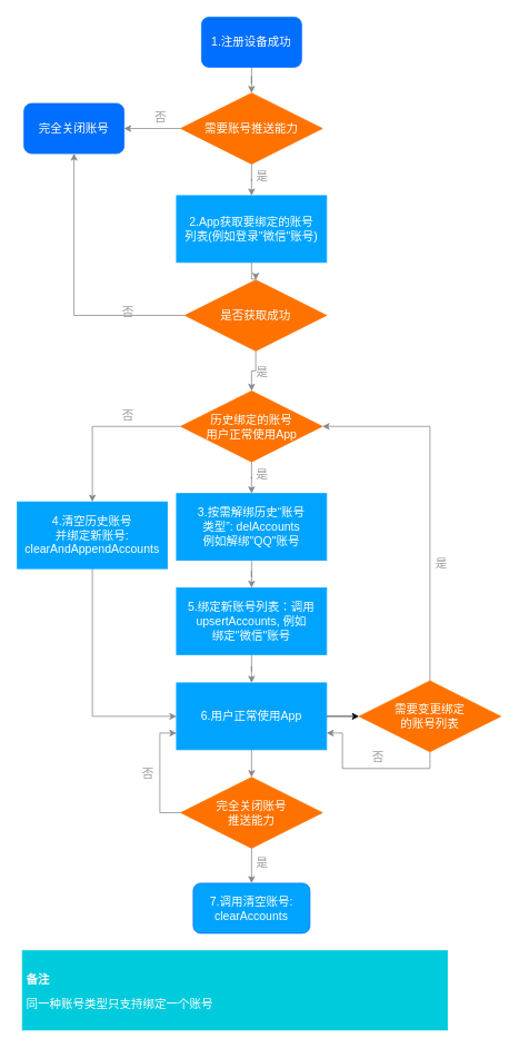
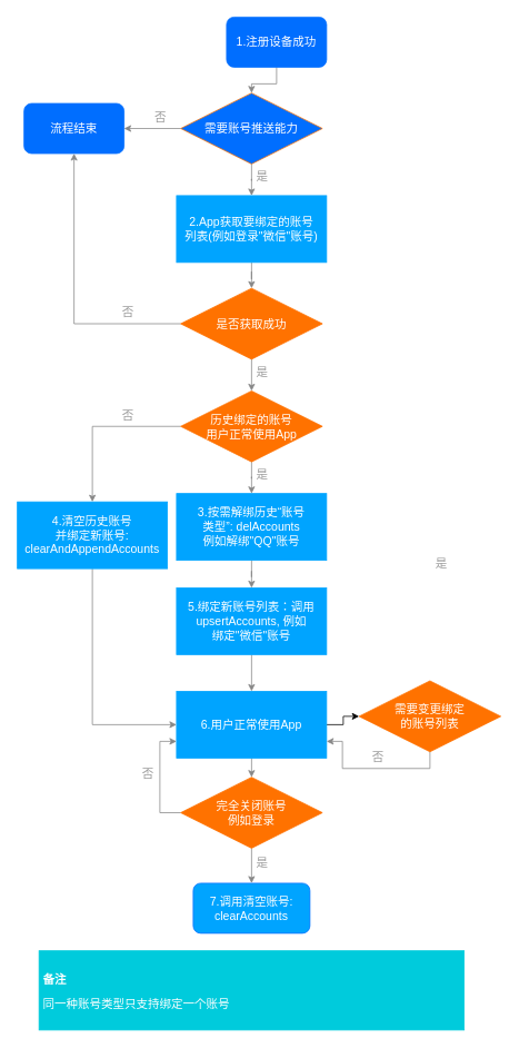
  <mxCell id="0" />
  <mxCell id="1" parent="0" />
  <mxCell id="2" style="edgeStyle=orthogonalEdgeStyle;rounded=0;orthogonalLoop=1;jettySize=auto;html=1;entryX=0.5;entryY=0;entryDx=0;entryDy=0;fontSize=14;fontColor=#FFFFFF;strokeColor=#878787;" edge="1" parent="1" source="3" target="7"><mxGeometry relative="1" as="geometry" /></mxCell>
- <mxCell id="3" value="&lt;font face=&quot;helvetica&quot; style=&quot;font-size: 14px;&quot;&gt;1.注册设备成功&lt;/font&gt;" style="rounded=1;whiteSpace=wrap;html=1;fillColor=#006EFF;strokeColor=#006EFF;fontColor=#FFFFFF;fontSize=14;" parent="1" vertex="1"><mxGeometry x="241" y="20" width="120" height="60" as="geometry" /></mxCell>
+ <mxCell id="3" value="&lt;font face=&quot;helvetica&quot; style=&quot;font-size: 14px;&quot;&gt;1.注册设备成功&lt;/font&gt;" style="rounded=1;whiteSpace=wrap;html=1;fillColor=#006EFF;strokeColor=#006EFF;fontColor=#FFFFFF;fontSize=14;" parent="1" vertex="1"><mxGeometry x="271" y="20" width="120" height="60" as="geometry" /></mxCell>
  <mxCell id="4" value="是" style="text;html=1;strokeColor=none;fillColor=none;align=center;verticalAlign=middle;whiteSpace=wrap;rounded=0;fontSize=14;fontColor=#999999;" parent="1" vertex="1"><mxGeometry x="302" y="199" width="24" height="24" as="geometry" /></mxCell>
  <mxCell id="5" style="edgeStyle=orthogonalEdgeStyle;rounded=0;orthogonalLoop=1;jettySize=auto;html=1;exitX=0;exitY=0.5;exitDx=0;exitDy=0;entryX=1;entryY=0.5;entryDx=0;entryDy=0;fontColor=#FFFFFF;fontSize=14;strokeColor=#878787;" parent="1" source="7" target="8" edge="1"><mxGeometry relative="1" as="geometry" /></mxCell>
  <mxCell id="6" style="edgeStyle=orthogonalEdgeStyle;rounded=0;orthogonalLoop=1;jettySize=auto;html=1;entryX=0.5;entryY=0;entryDx=0;entryDy=0;fontSize=14;fontColor=#FFFFFF;strokeColor=#878787;" edge="1" parent="1" source="7" target="11"><mxGeometry relative="1" as="geometry" /></mxCell>
- <mxCell id="7" value="需要账号推送能力" style="rhombus;whiteSpace=wrap;html=1;fillColor=#FF7200;strokeColor=#FF7200;fontColor=#FFFFFF;fontSize=14;" parent="1" vertex="1"><mxGeometry x="216" y="111" width="170" height="85" as="geometry" /></mxCell>
- <mxCell id="8" value="&lt;font face=&quot;helvetica&quot; style=&quot;font-size: 14px;&quot;&gt;完全关闭账号&lt;br style=&quot;font-size: 14px;&quot;&gt;&lt;/font&gt;" style="rounded=1;whiteSpace=wrap;html=1;fillColor=#006EFF;strokeColor=#006EFF;fontColor=#FFFFFF;fontSize=14;" parent="1" vertex="1"><mxGeometry x="28" y="123.5" width="120" height="60" as="geometry" /></mxCell>
+ <mxCell id="7" value="需要账号推送能力" style="rhombus;whiteSpace=wrap;html=1;fillColor=#006eff;strokeColor=#FF7200;fontColor=#FFFFFF;fontSize=14;" parent="1" vertex="1"><mxGeometry x="216" y="111" width="170" height="85" as="geometry" /></mxCell>
+ <mxCell id="8" value="&lt;font face=&quot;helvetica&quot; style=&quot;font-size: 14px;&quot;&gt;流程结束&lt;br style=&quot;font-size: 14px;&quot;&gt;&lt;/font&gt;" style="rounded=1;whiteSpace=wrap;html=1;fillColor=#006EFF;strokeColor=#006EFF;fontColor=#FFFFFF;fontSize=14;" parent="1" vertex="1"><mxGeometry x="28" y="123.5" width="120" height="60" as="geometry" /></mxCell>
  <mxCell id="9" value="否" style="text;html=1;strokeColor=none;fillColor=none;align=center;verticalAlign=middle;whiteSpace=wrap;rounded=0;fontSize=14;fontColor=#999999;" parent="1" vertex="1"><mxGeometry x="180" y="128" width="24" height="24" as="geometry" /></mxCell>
  <mxCell id="10" style="edgeStyle=orthogonalEdgeStyle;rounded=0;orthogonalLoop=1;jettySize=auto;html=1;entryX=0.5;entryY=0;entryDx=0;entryDy=0;fontSize=14;fontColor=#FFFFFF;strokeColor=#878787;" edge="1" parent="1" source="11" target="14"><mxGeometry relative="1" as="geometry" /></mxCell>
  <mxCell id="11" value="&lt;font face=&quot;helvetica&quot; style=&quot;font-size: 14px&quot;&gt;2.App获取要绑定的账号&lt;br&gt;列表(例如登录&quot;微信&quot;账号)&lt;/font&gt;" style="rounded=0;whiteSpace=wrap;html=1;fillColor=#00A4FF;strokeColor=#00A4FF;fontColor=#FFFFFF;fontSize=14;" parent="1" vertex="1"><mxGeometry x="211" y="234" width="180" height="80" as="geometry" /></mxCell>
  <mxCell id="12" style="edgeStyle=orthogonalEdgeStyle;rounded=0;orthogonalLoop=1;jettySize=auto;html=1;exitX=0.5;exitY=1;exitDx=0;exitDy=0;entryX=0.5;entryY=0;entryDx=0;entryDy=0;fontColor=#FFFFFF;fontSize=14;strokeColor=#878787;" parent="1" source="14" target="18" edge="1"><mxGeometry relative="1" as="geometry" /></mxCell>
  <mxCell id="13" style="edgeStyle=orthogonalEdgeStyle;rounded=0;orthogonalLoop=1;jettySize=auto;html=1;entryX=0.5;entryY=1;entryDx=0;entryDy=0;fontSize=14;fontColor=#FFFFFF;strokeColor=#878787;" edge="1" parent="1" source="14" target="8"><mxGeometry relative="1" as="geometry" /></mxCell>
- <mxCell id="14" value="是否获取成功" style="rhombus;whiteSpace=wrap;html=1;fillColor=#FF7200;strokeColor=#FF7200;fontColor=#FFFFFF;fontSize=14;" parent="1" vertex="1"><mxGeometry x="221" y="335" width="170" height="85" as="geometry" /></mxCell>
+ <mxCell id="14" value="是否获取成功" style="rhombus;whiteSpace=wrap;html=1;fillColor=#FF7200;strokeColor=#FF7200;fontColor=#FFFFFF;fontSize=14;" parent="1" vertex="1"><mxGeometry x="216" y="345" width="170" height="85" as="geometry" /></mxCell>
  <mxCell id="15" value="否" style="text;html=1;strokeColor=none;fillColor=none;align=center;verticalAlign=middle;whiteSpace=wrap;rounded=0;fontSize=14;fontColor=#999999;" parent="1" vertex="1"><mxGeometry x="141" y="362" width="24" height="24" as="geometry" /></mxCell>
  <mxCell id="16" style="edgeStyle=orthogonalEdgeStyle;rounded=0;orthogonalLoop=1;jettySize=auto;html=1;exitX=0;exitY=0.5;exitDx=0;exitDy=0;entryX=0.5;entryY=0;entryDx=0;entryDy=0;fontColor=#FFFFFF;fontSize=14;strokeColor=#878787;" parent="1" source="18" target="26" edge="1"><mxGeometry relative="1" as="geometry" /></mxCell>
  <mxCell id="17" style="edgeStyle=orthogonalEdgeStyle;rounded=0;orthogonalLoop=1;jettySize=auto;html=1;entryX=0.5;entryY=0;entryDx=0;entryDy=0;fontSize=14;fontColor=#FFFFFF;strokeColor=#878787;" edge="1" parent="1" source="18" target="21"><mxGeometry relative="1" as="geometry" /></mxCell>
  <mxCell id="18" value="历史绑定的账号&lt;br&gt;用户正常使用App" style="rhombus;whiteSpace=wrap;html=1;fillColor=#FF7200;strokeColor=#FF7200;fontColor=#FFFFFF;fontSize=14;" parent="1" vertex="1"><mxGeometry x="216" y="468" width="170" height="85" as="geometry" /></mxCell>
  <mxCell id="19" value="是" style="text;html=1;strokeColor=none;fillColor=none;align=center;verticalAlign=middle;whiteSpace=wrap;rounded=0;fontSize=14;fontColor=#999999;" parent="1" vertex="1"><mxGeometry x="302" y="433" width="24" height="24" as="geometry" /></mxCell>
  <mxCell id="20" style="edgeStyle=orthogonalEdgeStyle;rounded=0;orthogonalLoop=1;jettySize=auto;html=1;entryX=0.5;entryY=0;entryDx=0;entryDy=0;fontSize=14;fontColor=#FFFFFF;strokeColor=#878787;" edge="1" parent="1" source="21" target="23"><mxGeometry relative="1" as="geometry" /></mxCell>
  <mxCell id="21" value="&lt;font style=&quot;font-size: 14px&quot;&gt;&lt;font face=&quot;helvetica&quot; style=&quot;font-size: 14px&quot;&gt;3.按需解绑历史“账号&lt;br&gt;类型”:&amp;nbsp;&lt;/font&gt;&lt;span style=&quot;font-family: &amp;#34;helvetica&amp;#34; ; font-size: 14px&quot;&gt;delAccounts&lt;br&gt;例如解绑&quot;QQ&quot;账号&lt;/span&gt;&lt;/font&gt;" style="rounded=0;whiteSpace=wrap;html=1;fillColor=#00A4FF;strokeColor=#00A4FF;fontColor=#FFFFFF;fontSize=14;" parent="1" vertex="1"><mxGeometry x="211" y="591" width="180" height="80" as="geometry" /></mxCell>
  <mxCell id="22" style="edgeStyle=orthogonalEdgeStyle;rounded=0;orthogonalLoop=1;jettySize=auto;html=1;entryX=0.5;entryY=0;entryDx=0;entryDy=0;fontSize=14;fontColor=#FFFFFF;strokeColor=#878787;" edge="1" parent="1" source="23" target="30"><mxGeometry relative="1" as="geometry" /></mxCell>
  <mxCell id="23" value="&lt;font style=&quot;font-size: 14px&quot;&gt;&lt;font face=&quot;helvetica&quot; style=&quot;font-size: 14px&quot;&gt;5.绑定新账号列表：调用&lt;br&gt;&lt;/font&gt;&lt;span style=&quot;font-family: &amp;#34;helvetica&amp;#34; ; font-size: 14px&quot;&gt;upsertAccounts, 例如&lt;br&gt;绑定&quot;微信&quot;账号&lt;/span&gt;&lt;/font&gt;" style="rounded=0;whiteSpace=wrap;html=1;fillColor=#00A4FF;strokeColor=#00A4FF;fontColor=#FFFFFF;fontSize=14;" parent="1" vertex="1"><mxGeometry x="211" y="704" width="180" height="80" as="geometry" /></mxCell>
  <mxCell id="24" value="是" style="text;html=1;strokeColor=none;fillColor=none;align=center;verticalAlign=middle;whiteSpace=wrap;rounded=0;fontSize=14;fontColor=#999999;" parent="1" vertex="1"><mxGeometry x="302" y="556" width="24" height="24" as="geometry" /></mxCell>
  <mxCell id="25" style="edgeStyle=orthogonalEdgeStyle;rounded=0;orthogonalLoop=1;jettySize=auto;html=1;exitX=0.5;exitY=1;exitDx=0;exitDy=0;entryX=0;entryY=0.5;entryDx=0;entryDy=0;fontColor=#FFFFFF;fontSize=14;strokeColor=#878787;" parent="1" source="26" target="30" edge="1"><mxGeometry relative="1" as="geometry" /></mxCell>
  <mxCell id="26" value="&lt;font face=&quot;helvetica&quot; style=&quot;font-size: 14px&quot;&gt;4.清空历史账号&lt;br&gt;并绑定新账号:&lt;br&gt;clearAndAppendAccounts&lt;/font&gt;" style="rounded=0;whiteSpace=wrap;html=1;fillColor=#00A4FF;strokeColor=#00A4FF;fontColor=#FFFFFF;fontSize=14;" parent="1" vertex="1"><mxGeometry x="20" y="601" width="180" height="80" as="geometry" /></mxCell>
  <mxCell id="27" value="否" style="text;html=1;strokeColor=none;fillColor=none;align=center;verticalAlign=middle;whiteSpace=wrap;rounded=0;fontSize=14;fontColor=#999999;" parent="1" vertex="1"><mxGeometry x="141" y="486" width="24" height="24" as="geometry" /></mxCell>
  <mxCell id="28" style="edgeStyle=orthogonalEdgeStyle;rounded=0;orthogonalLoop=1;jettySize=auto;html=1;exitX=1;exitY=0.5;exitDx=0;exitDy=0;entryX=0;entryY=0.5;entryDx=0;entryDy=0;fontColor=#FFFFFF;fontSize=14;" parent="1" source="30" target="33" edge="1"><mxGeometry relative="1" as="geometry" /></mxCell>
  <mxCell id="29" style="edgeStyle=orthogonalEdgeStyle;rounded=0;orthogonalLoop=1;jettySize=auto;html=1;exitX=0.5;exitY=1;exitDx=0;exitDy=0;entryX=0.5;entryY=0;entryDx=0;entryDy=0;fontColor=#FFFFFF;fontSize=14;strokeColor=#878787;" parent="1" source="30" target="38" edge="1"><mxGeometry relative="1" as="geometry" /></mxCell>
- <mxCell id="30" value="&lt;font face=&quot;helvetica&quot; style=&quot;font-size: 14px;&quot;&gt;6.用户正常使用App&lt;br style=&quot;font-size: 14px;&quot;&gt;&lt;/font&gt;" style="rounded=0;whiteSpace=wrap;html=1;fontColor=#FFFFFF;fontSize=14;fillColor=#00A4FF;strokeColor=#00A4FF;" parent="1" vertex="1"><mxGeometry x="211" y="818" width="180" height="80" as="geometry" /></mxCell>
- <mxCell id="31" style="edgeStyle=orthogonalEdgeStyle;rounded=0;orthogonalLoop=1;jettySize=auto;html=1;exitX=0.5;exitY=0;exitDx=0;exitDy=0;entryX=1;entryY=0.5;entryDx=0;entryDy=0;fontColor=#FFFFFF;fontSize=14;strokeColor=#878787;" parent="1" source="33" target="18" edge="1"><mxGeometry relative="1" as="geometry" /></mxCell>
+ <mxCell id="30" value="&lt;font face=&quot;helvetica&quot; style=&quot;font-size: 14px;&quot;&gt;6.用户正常使用App&lt;br style=&quot;font-size: 14px;&quot;&gt;&lt;/font&gt;" style="rounded=0;whiteSpace=wrap;html=1;fontColor=#FFFFFF;fontSize=14;fillColor=#00A4FF;strokeColor=#00A4FF;" parent="1" vertex="1"><mxGeometry x="211" y="828" width="180" height="80" as="geometry" /></mxCell>
  <mxCell id="32" style="edgeStyle=orthogonalEdgeStyle;rounded=0;orthogonalLoop=1;jettySize=auto;html=1;exitX=0.5;exitY=1;exitDx=0;exitDy=0;entryX=1;entryY=0.75;entryDx=0;entryDy=0;fontColor=#FFFFFF;fontSize=14;strokeColor=#878787;" parent="1" source="33" target="30" edge="1"><mxGeometry relative="1" as="geometry" /></mxCell>
  <mxCell id="33" value="需要变更绑定&lt;br&gt;的账号列表" style="rhombus;whiteSpace=wrap;html=1;fillColor=#FF7200;strokeColor=#FF7200;fontColor=#FFFFFF;fontSize=14;" parent="1" vertex="1"><mxGeometry x="430" y="815.5" width="170" height="85" as="geometry" /></mxCell>
  <mxCell id="34" value="是" style="text;html=1;strokeColor=none;fillColor=none;align=center;verticalAlign=middle;whiteSpace=wrap;rounded=0;fontSize=14;fontColor=#999999;" parent="1" vertex="1"><mxGeometry x="517" y="663" width="24" height="24" as="geometry" /></mxCell>
  <mxCell id="35" value="否" style="text;html=1;strokeColor=none;fillColor=none;align=center;verticalAlign=middle;whiteSpace=wrap;rounded=0;fontSize=14;fontColor=#999999;" parent="1" vertex="1"><mxGeometry x="441" y="895" width="24" height="24" as="geometry" /></mxCell>
  <mxCell id="36" style="edgeStyle=orthogonalEdgeStyle;rounded=0;orthogonalLoop=1;jettySize=auto;html=1;exitX=0.5;exitY=1;exitDx=0;exitDy=0;entryX=0.5;entryY=0;entryDx=0;entryDy=0;fontColor=#FFFFFF;fontSize=14;strokeColor=#878787;" parent="1" source="38" target="39" edge="1"><mxGeometry relative="1" as="geometry" /></mxCell>
  <mxCell id="37" style="edgeStyle=orthogonalEdgeStyle;rounded=0;orthogonalLoop=1;jettySize=auto;html=1;exitX=0;exitY=0.5;exitDx=0;exitDy=0;entryX=0;entryY=0.75;entryDx=0;entryDy=0;fontColor=#FFFFFF;fontSize=14;strokeColor=#878787;" parent="1" source="38" target="30" edge="1"><mxGeometry relative="1" as="geometry" /></mxCell>
- <mxCell id="38" value="完全关闭账号&lt;br&gt;推送能力" style="rhombus;whiteSpace=wrap;html=1;fillColor=#FF7200;strokeColor=#FF7200;fontColor=#FFFFFF;fontSize=14;" parent="1" vertex="1"><mxGeometry x="216" y="931" width="170" height="85" as="geometry" /></mxCell>
+ <mxCell id="38" value="完全关闭账号&lt;br&gt;例如登录" style="rhombus;whiteSpace=wrap;html=1;fillColor=#FF7200;strokeColor=#FF7200;fontColor=#FFFFFF;fontSize=14;" parent="1" vertex="1"><mxGeometry x="216" y="931" width="170" height="85" as="geometry" /></mxCell>
  <mxCell id="39" value="&lt;font face=&quot;helvetica&quot; style=&quot;font-size: 14px&quot;&gt;&lt;font style=&quot;font-size: 14px&quot;&gt;7.调用清空账号:&lt;br&gt;clearAccounts&lt;/font&gt;&lt;br style=&quot;font-size: 14px&quot;&gt;&lt;/font&gt;" style="rounded=1;whiteSpace=wrap;html=1;fontColor=#FFFFFF;fontSize=14;fillColor=#00a4ff;strokeColor=#006EFF;" parent="1" vertex="1"><mxGeometry x="231" y="1058" width="140" height="60" as="geometry" /></mxCell>
  <mxCell id="40" value="是" style="text;html=1;strokeColor=none;fillColor=none;align=center;verticalAlign=middle;whiteSpace=wrap;rounded=0;fontSize=14;fontColor=#999999;" parent="1" vertex="1"><mxGeometry x="302" y="1022" width="24" height="24" as="geometry" /></mxCell>
  <mxCell id="41" value="否" style="text;html=1;strokeColor=none;fillColor=none;align=center;verticalAlign=middle;whiteSpace=wrap;rounded=0;fontSize=14;fontColor=#999999;" parent="1" vertex="1"><mxGeometry x="165" y="915" width="24" height="24" as="geometry" /></mxCell>
- <mxCell id="42" value="&lt;h1 style=&quot;font-size: 14px&quot;&gt;&lt;br&gt;&lt;/h1&gt;&lt;h1 style=&quot;font-size: 14px&quot;&gt;备注&lt;/h1&gt;&lt;p style=&quot;font-size: 14px&quot;&gt;同一种账号类型只支持绑定一个账号&lt;br style=&quot;font-size: 14px&quot;&gt;&lt;/p&gt;" style="text;html=1;spacing=5;spacingTop=-20;whiteSpace=wrap;overflow=hidden;rounded=0;fillColor=#00CBDC;strokeColor=#00CBDC;fontColor=#FFFFFF;fontSize=14;" parent="1" vertex="1"><mxGeometry x="26" y="1139" width="510" height="95" as="geometry" /></mxCell>
+ <mxCell id="42" value="&lt;h1 style=&quot;font-size: 14px&quot;&gt;&lt;br&gt;&lt;/h1&gt;&lt;h1 style=&quot;font-size: 14px&quot;&gt;备注&lt;/h1&gt;&lt;p style=&quot;font-size: 14px&quot;&gt;同一种账号类型只支持绑定一个账号&lt;br style=&quot;font-size: 14px&quot;&gt;&lt;/p&gt;" style="text;html=1;spacing=5;spacingTop=-20;whiteSpace=wrap;overflow=hidden;rounded=0;fillColor=#00CBDC;strokeColor=#00CBDC;fontColor=#FFFFFF;fontSize=14;" parent="1" vertex="1"><mxGeometry x="46" y="1139" width="510" height="95" as="geometry" /></mxCell>
